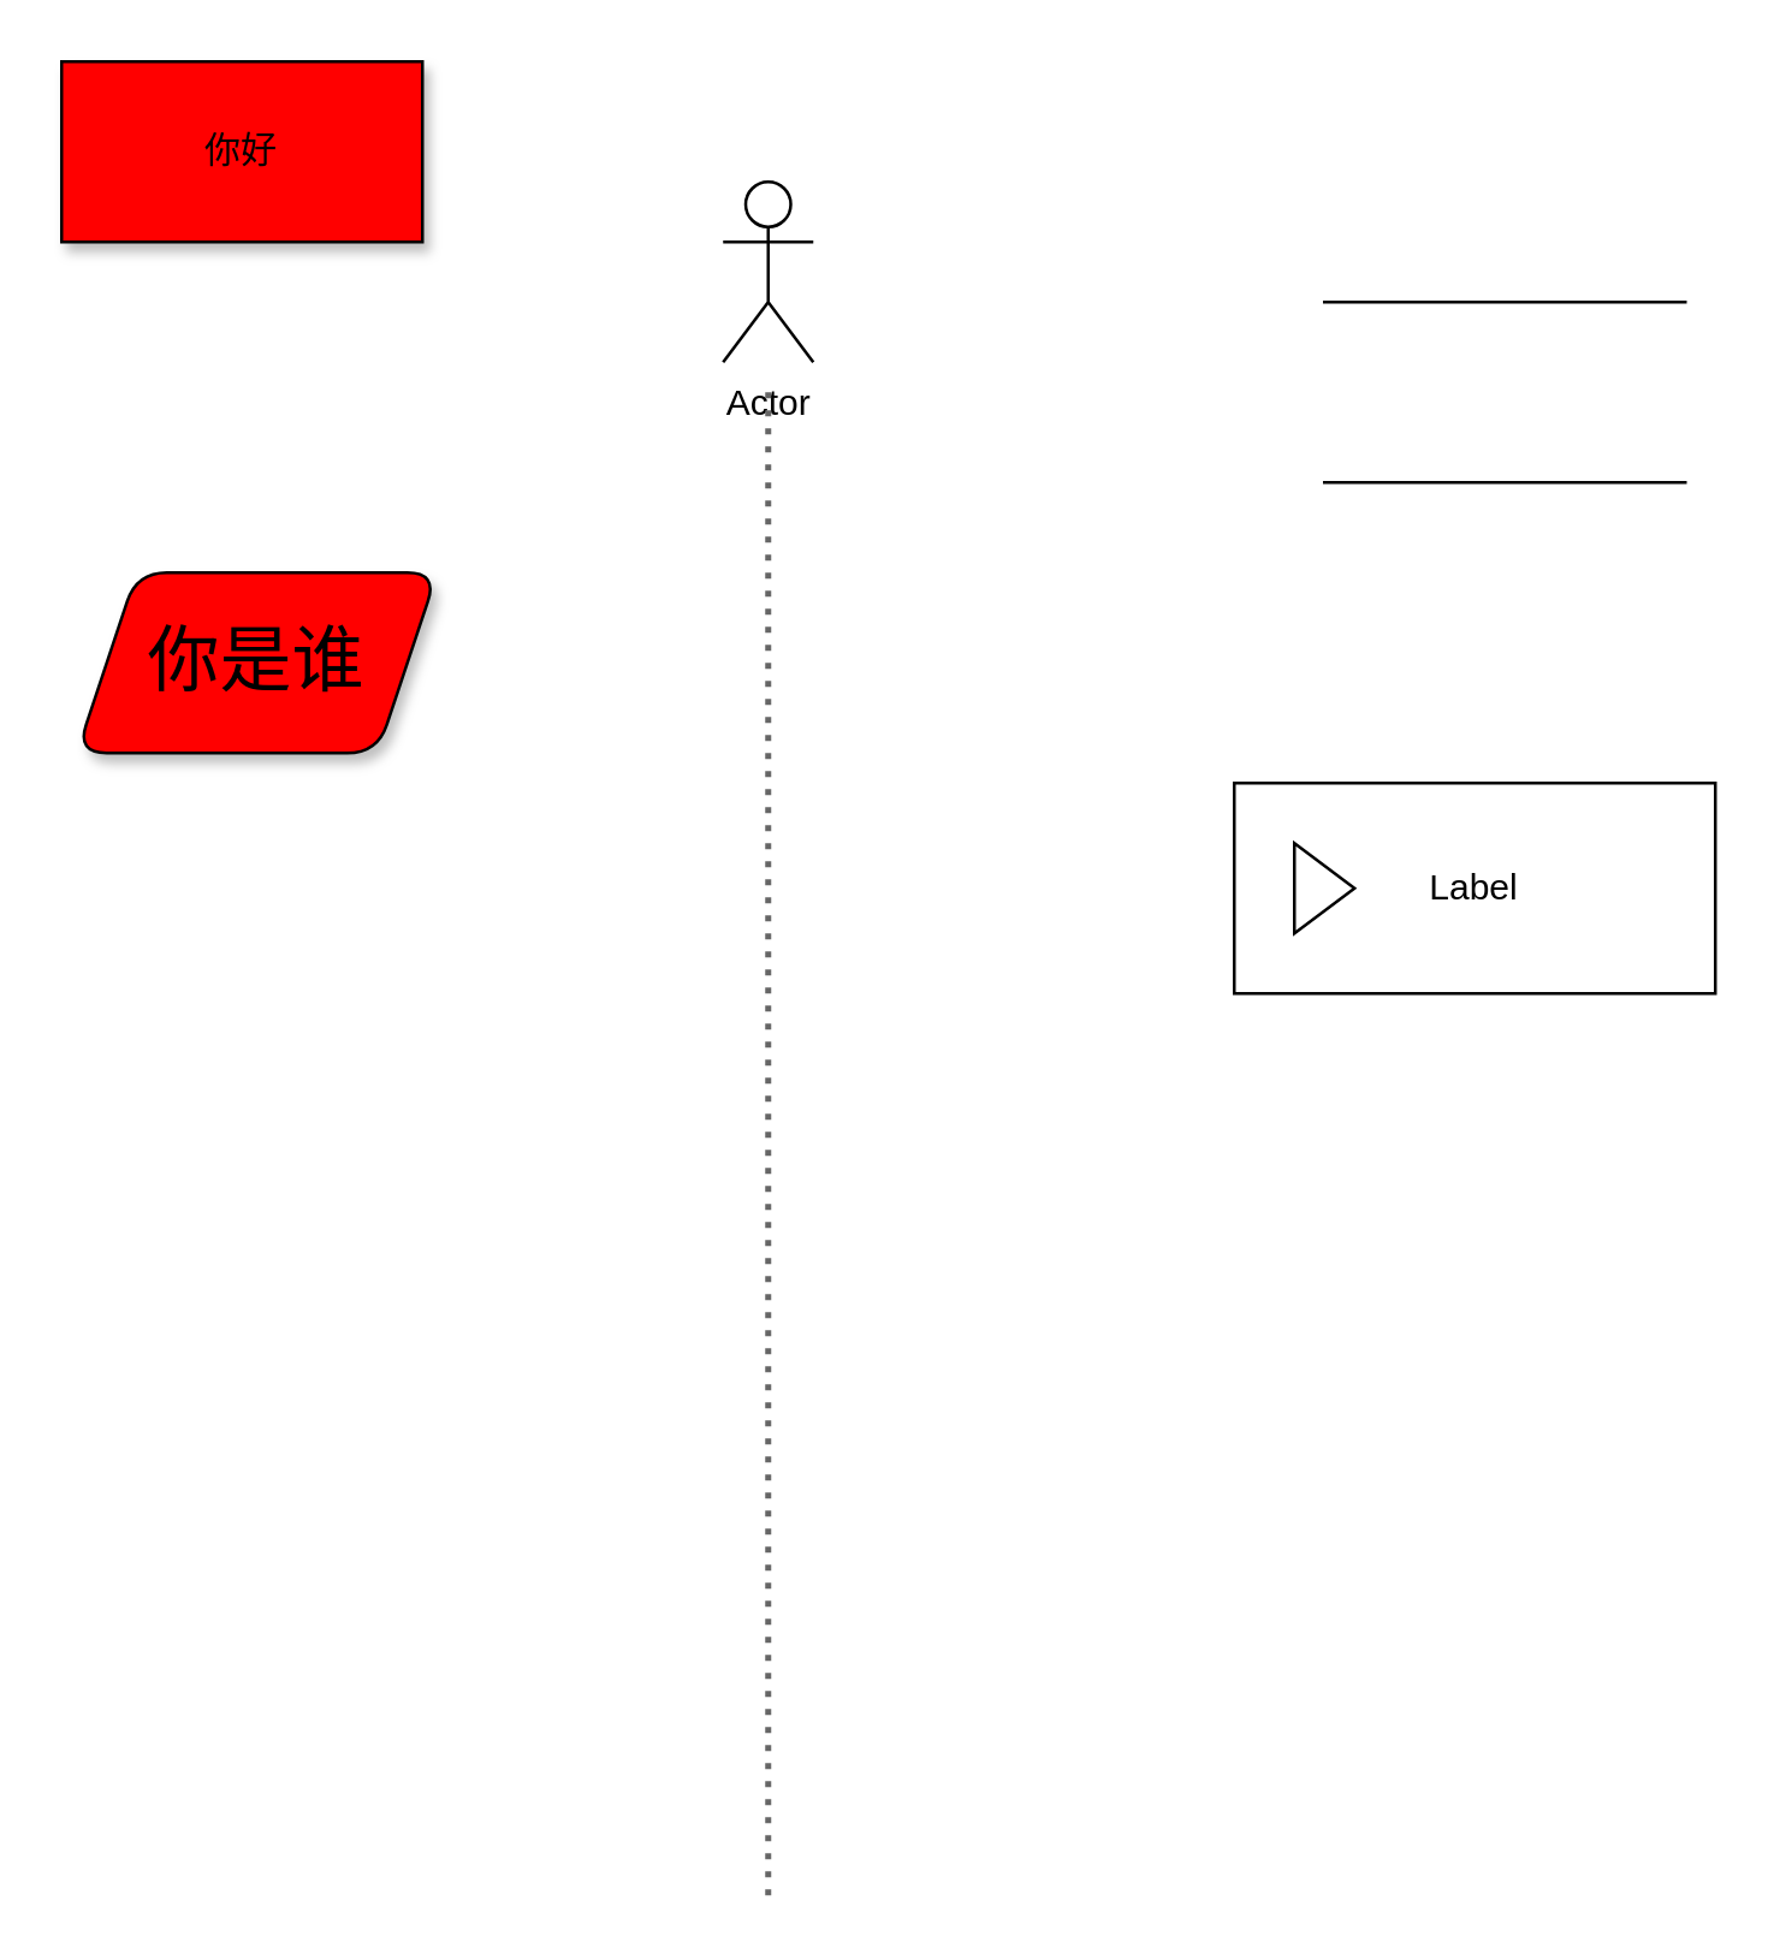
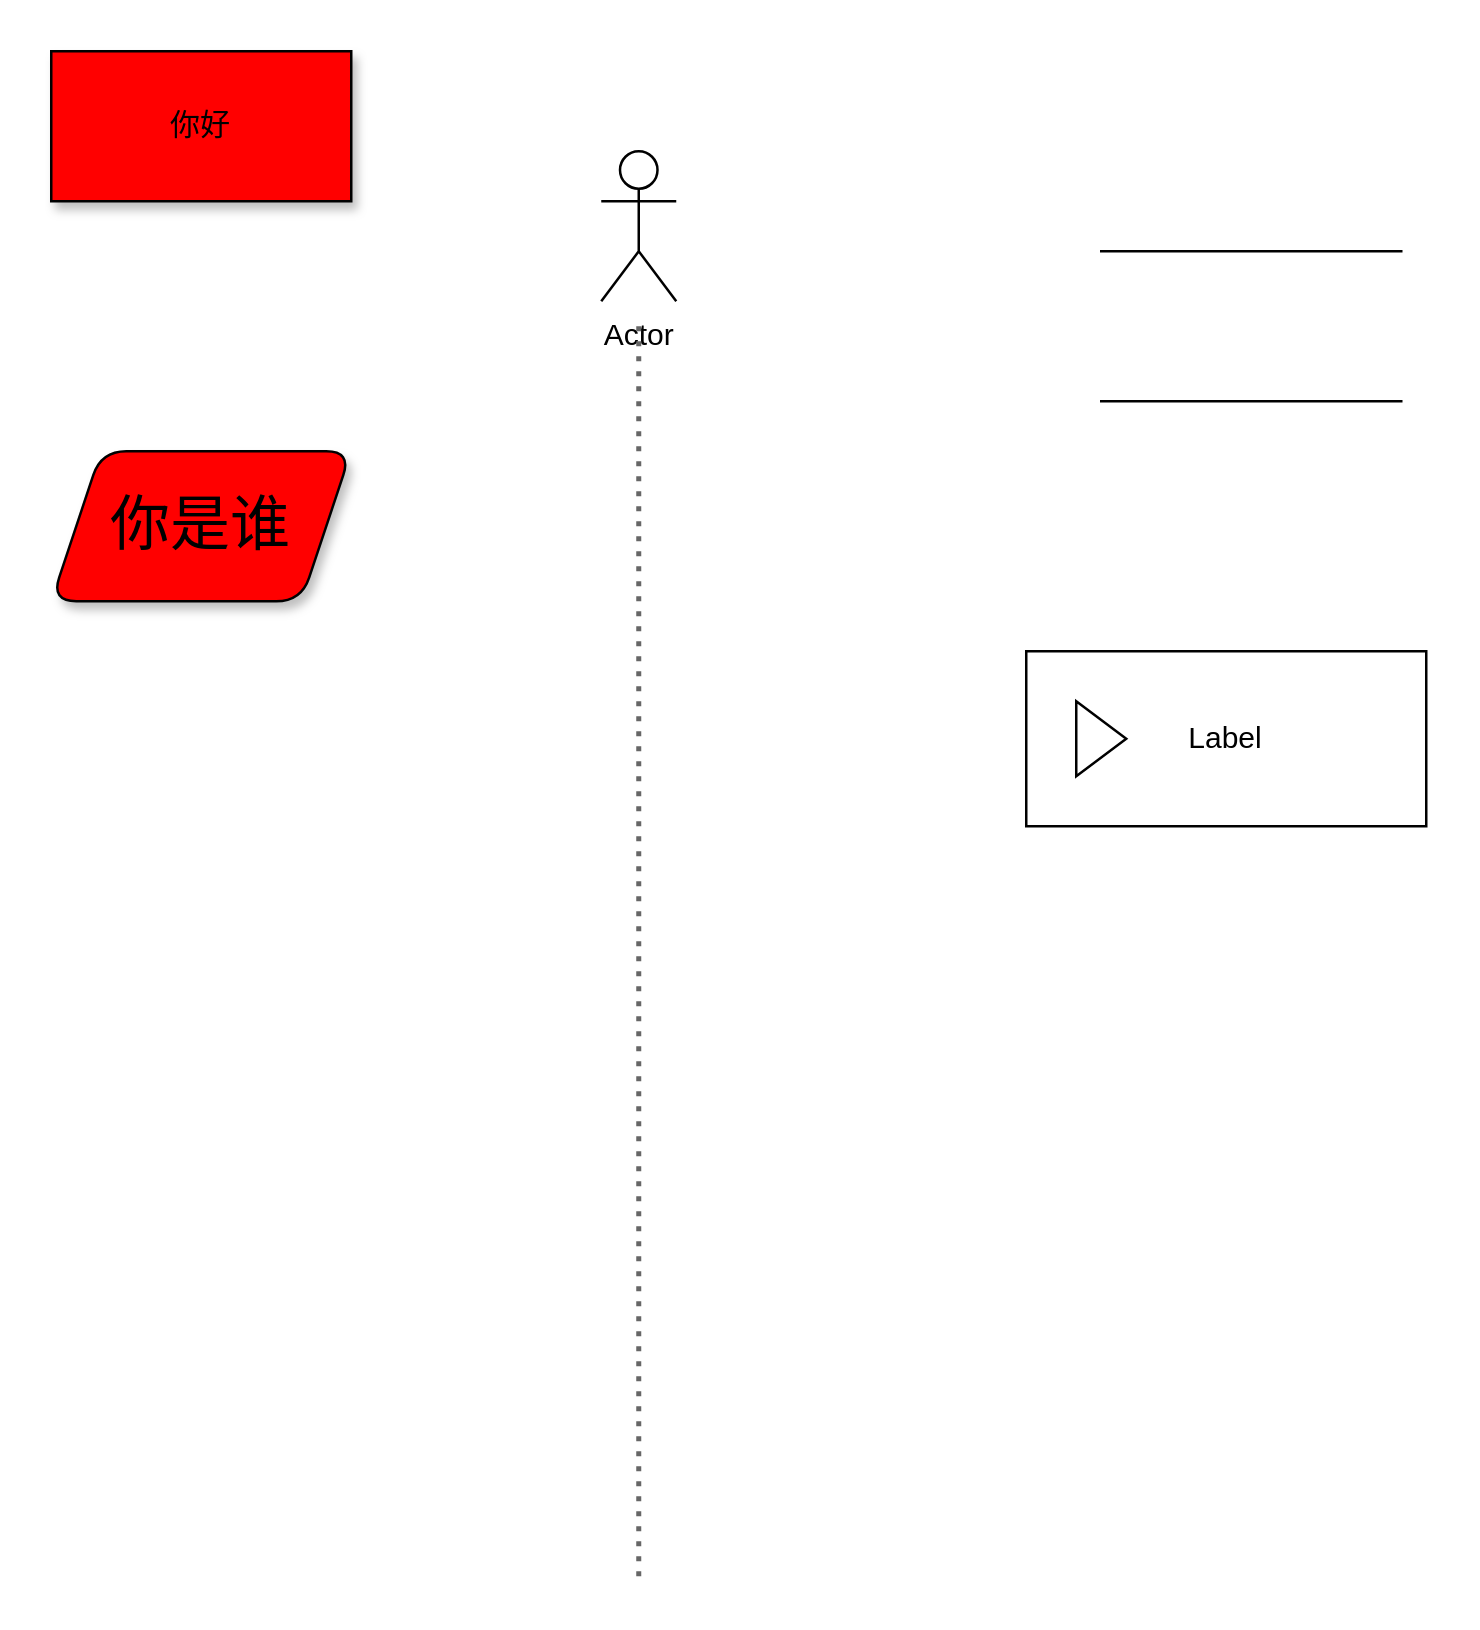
  <mxCell id="0" />
  <mxCell id="1" parent="0" />
  <mxCell id="2" value="&lt;font style=&quot;font-size: 12px;&quot;&gt;你好&lt;/font&gt;" style="whiteSpace=wrap;html=1;shadow=1;fillColor=#FF0000;rounded=0;" parent="1" vertex="1"><mxGeometry x="20" y="20" width="120" height="60" as="geometry" /></mxCell>
- <mxCell id="3" value="&lt;font style=&quot;font-size: 24px;&quot;&gt;你是谁&lt;/font&gt;" style="shape=parallelogram;perimeter=parallelogramPerimeter;whiteSpace=wrap;html=1;fixedSize=1;fillColor=#FF0000;rounded=1;shadow=1;" parent="1" vertex="1"><mxGeometry x="25" y="190" width="120" height="60" as="geometry" /></mxCell>
+ <mxCell id="3" value="&lt;font style=&quot;font-size: 24px;&quot;&gt;你是谁&lt;/font&gt;" style="shape=parallelogram;perimeter=parallelogramPerimeter;whiteSpace=wrap;html=1;fixedSize=1;fillColor=#FF0000;rounded=1;shadow=1;" parent="1" vertex="1"><mxGeometry x="20" y="180" width="120" height="60" as="geometry" /></mxCell>
  <mxCell id="4" value="" style="shape=partialRectangle;whiteSpace=wrap;html=1;left=0;right=0;fillColor=none;" vertex="1" parent="1"><mxGeometry x="440" y="100" width="120" height="60" as="geometry" /></mxCell>
  <mxCell id="5" value="Label" style="html=1;whiteSpace=wrap;container=1;recursiveResize=0;collapsible=0;" vertex="1" parent="1"><mxGeometry x="410" y="260" width="160" height="70" as="geometry" /></mxCell>
  <mxCell id="6" value="" style="triangle;html=1;whiteSpace=wrap;" vertex="1" parent="5"><mxGeometry x="20" y="20" width="20" height="30" as="geometry" /></mxCell>
  <mxCell id="7" value="" style="group" vertex="1" connectable="0" parent="1"><mxGeometry x="240" y="60" width="30" height="570" as="geometry" /></mxCell>
  <mxCell id="8" value="Actor" style="shape=umlActor;verticalLabelPosition=bottom;verticalAlign=top;html=1;outlineConnect=0;" vertex="1" parent="7"><mxGeometry width="30" height="60" as="geometry" /></mxCell>
  <mxCell id="9" value="" style="line;strokeWidth=2;direction=south;html=1;perimeter=backbonePerimeter;points=[];outlineConnect=0;dashed=1;dashPattern=1 2;fillOpacity=100;fillColor=#f5f5f5;fontColor=#333333;strokeColor=#666666;strokeOpacity=100;" vertex="1" parent="7"><mxGeometry x="10" y="70" width="10" height="500" as="geometry" /></mxCell>
